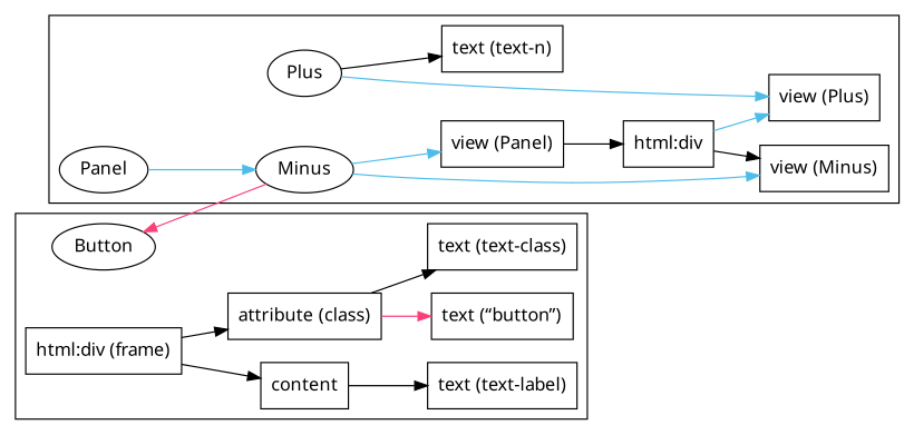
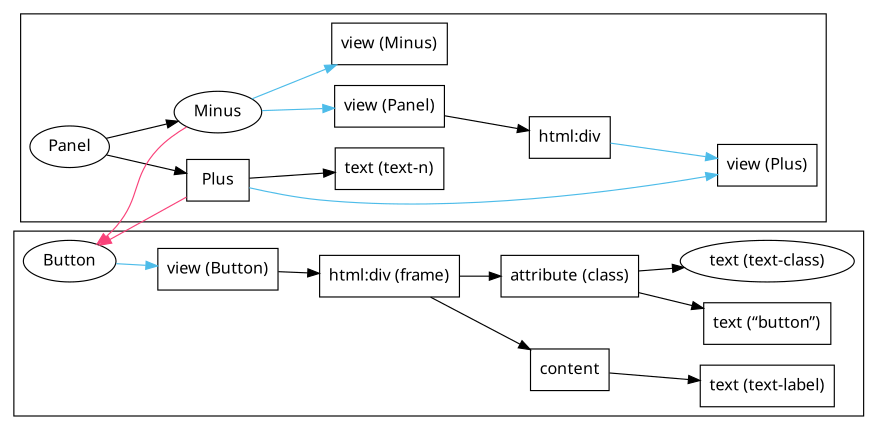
  digraph {
    rankdir=LR
    node [fontname="Avenir Next" shape=box]
    edge [fontname="Avenir Next"]
-   Plus [shape=""]
+   Plus
    Minus [shape=""]
    Panel [ordering=out shape=""]
    n4 [label="view (Panel)"]
    n5 [label="html:div"]
    n6 [label="view (Plus)"]
    n7 [label="view (Minus)"]
    n8 [label="text (text-n)"]
    Button [shape=""]
+   n10 [label="view (Button)"]
    n11 [label="html:div (frame)"]
    content
    n13 [label="attribute (class)"]
    n14 [label="text (text-label)"]
    n15 [label="text (“button”)"]
-   n16 [label="text (text-class)"]
+   n16 [label="text (text-class)" shape=ellipse]
    subgraph cluster_1 {
      Panel
      n4
      n5
      n6
      n7
      n8
      subgraph sub_2 {
        rank=same
        Plus
        Minus
      }
    }
    subgraph cluster_3 {
      Button
+     n10
      n11
      content
      n13
      n14
      n15
      n16
    }
    Plus -> n6 [color="#4dbce9"]
    Plus -> n8
    Minus -> n4 [color="#4dbce9"]
    Minus -> n7 [color="#4dbce9"]
-   Panel -> Minus [color="#4dbce9"]
+   Panel -> Plus
+   Panel -> Minus
    n4 -> n5
    n5 -> n6 [color="#4dbce9"]
-   n5 -> n7
+   Button -> Plus [color="#f94179" dir=back]
    Button -> Minus [color="#f94179" dir=back]
+   Button -> n10 [color="#4dbce9"]
+   n10 -> n11
    n11 -> content
    n11 -> n13
    content -> n14
-   n13 -> n15 [color="#f94179"]
+   n13 -> n15
    n13 -> n16
  }
